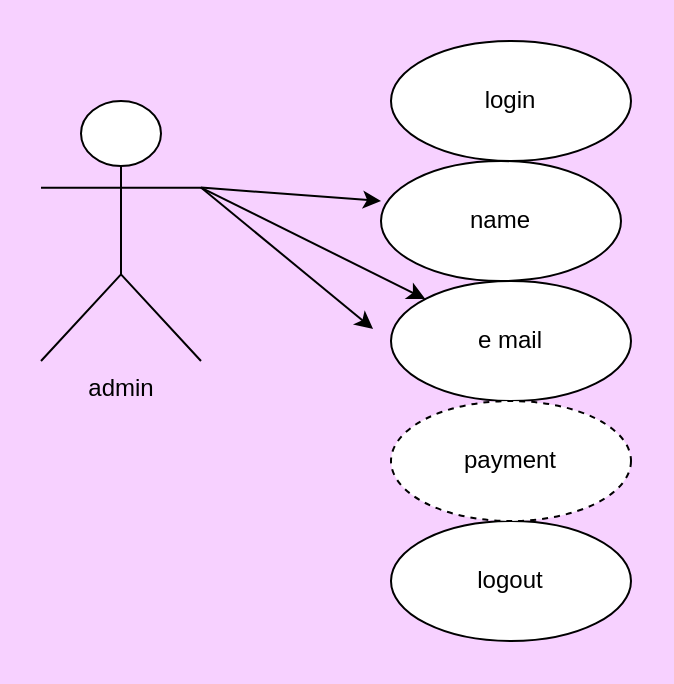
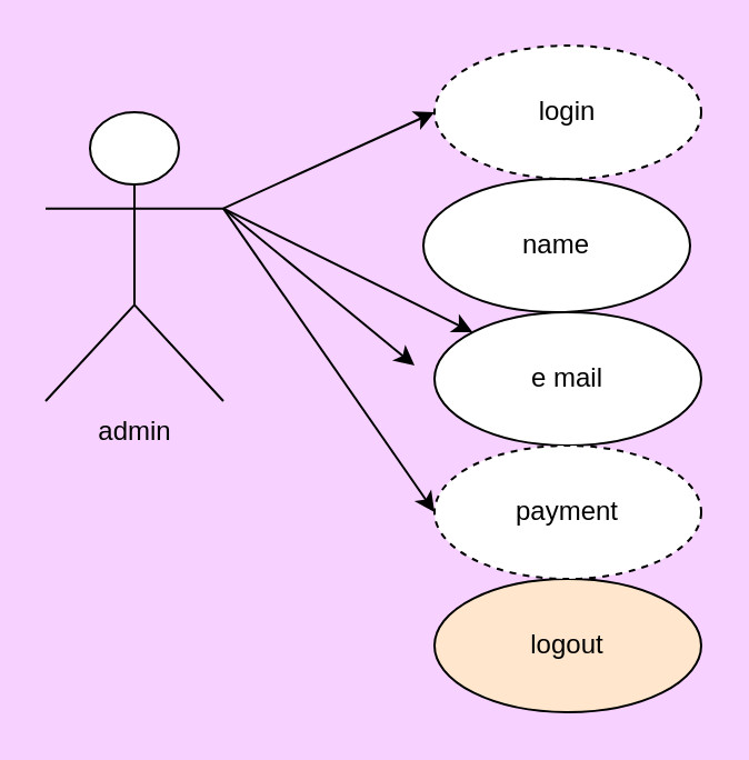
  <mxCell id="0" />
  <mxCell id="1" parent="0" />
  <mxCell id="2" value="admin&lt;div&gt;&lt;br&gt;&lt;/div&gt;" style="shape=umlActor;verticalLabelPosition=bottom;verticalAlign=top;html=1;outlineConnect=0;" vertex="1" parent="1"><mxGeometry x="20" y="50" width="80" height="130" as="geometry" /></mxCell>
- <mxCell id="3" value="login" style="ellipse;whiteSpace=wrap;html=1;" vertex="1" parent="1"><mxGeometry x="195" y="20" width="120" height="60" as="geometry" /></mxCell>
+ <mxCell id="3" value="login" style="ellipse;whiteSpace=wrap;html=1;dashed=1;" vertex="1" parent="1"><mxGeometry x="195" y="20" width="120" height="60" as="geometry" /></mxCell>
  <mxCell id="4" value="name" style="ellipse;whiteSpace=wrap;html=1;" vertex="1" parent="1"><mxGeometry x="190" y="80" width="120" height="60" as="geometry" /></mxCell>
- <mxCell id="5" value="logout" style="ellipse;whiteSpace=wrap;html=1;" vertex="1" parent="1"><mxGeometry x="195" y="260" width="120" height="60" as="geometry" /></mxCell>
- <mxCell id="7" value="" style="endArrow=classic;html=1;rounded=0;entryX=0;entryY=0.333;entryDx=0;entryDy=0;entryPerimeter=0;exitX=1;exitY=0.333;exitDx=0;exitDy=0;exitPerimeter=0;" edge="1" parent="1" source="2" target="4"><mxGeometry width="50" height="50" relative="1" as="geometry"><mxPoint x="230" y="220" as="sourcePoint" /><mxPoint x="280" y="170" as="targetPoint" /></mxGeometry></mxCell>
+ <mxCell id="5" value="logout" style="ellipse;whiteSpace=wrap;html=1;fillColor=#ffe6cc;" vertex="1" parent="1"><mxGeometry x="195" y="260" width="120" height="60" as="geometry" /></mxCell>
+ <mxCell id="6" value="" style="endArrow=classic;html=1;rounded=0;entryX=0;entryY=0.5;entryDx=0;entryDy=0;exitX=1;exitY=0.333;exitDx=0;exitDy=0;exitPerimeter=0;" edge="1" parent="1" source="2" target="3"><mxGeometry width="50" height="50" relative="1" as="geometry"><mxPoint x="230" y="220" as="sourcePoint" /><mxPoint x="280" y="170" as="targetPoint" /></mxGeometry></mxCell>
  <mxCell id="8" value="" style="endArrow=classic;html=1;rounded=0;entryX=-0.033;entryY=0.4;entryDx=0;entryDy=0;entryPerimeter=0;exitX=1;exitY=0.333;exitDx=0;exitDy=0;exitPerimeter=0;" edge="1" parent="1" source="2"><mxGeometry width="50" height="50" relative="1" as="geometry"><mxPoint x="230" y="220" as="sourcePoint" /><mxPoint x="186.04" y="164" as="targetPoint" /></mxGeometry></mxCell>
  <mxCell id="9" value="" style="endArrow=classic;html=1;rounded=0;" edge="1" parent="1" source="10"><mxGeometry width="50" height="50" relative="1" as="geometry"><mxPoint x="230" y="220" as="sourcePoint" /><mxPoint x="280" y="170" as="targetPoint" /></mxGeometry></mxCell>
  <mxCell id="10" value="e mail" style="ellipse;whiteSpace=wrap;html=1;" vertex="1" parent="1"><mxGeometry x="195" y="140" width="120" height="60" as="geometry" /></mxCell>
  <mxCell id="11" value="payment" style="ellipse;whiteSpace=wrap;html=1;dashed=1;" vertex="1" parent="1"><mxGeometry x="195" y="200" width="120" height="60" as="geometry" /></mxCell>
+ <mxCell id="12" value="" style="endArrow=classic;html=1;rounded=0;entryX=0;entryY=0.5;entryDx=0;entryDy=0;exitX=1;exitY=0.333;exitDx=0;exitDy=0;exitPerimeter=0;" edge="1" parent="1" source="2" target="11"><mxGeometry width="50" height="50" relative="1" as="geometry"><mxPoint x="230" y="220" as="sourcePoint" /><mxPoint x="280" y="170" as="targetPoint" /></mxGeometry></mxCell>
  <mxCell id="13" value="" style="endArrow=classic;html=1;rounded=0;exitX=1;exitY=0.333;exitDx=0;exitDy=0;exitPerimeter=0;" edge="1" parent="1" source="2" target="10"><mxGeometry width="50" height="50" relative="1" as="geometry"><mxPoint x="230" y="220" as="sourcePoint" /><mxPoint x="280" y="170" as="targetPoint" /></mxGeometry></mxCell>
